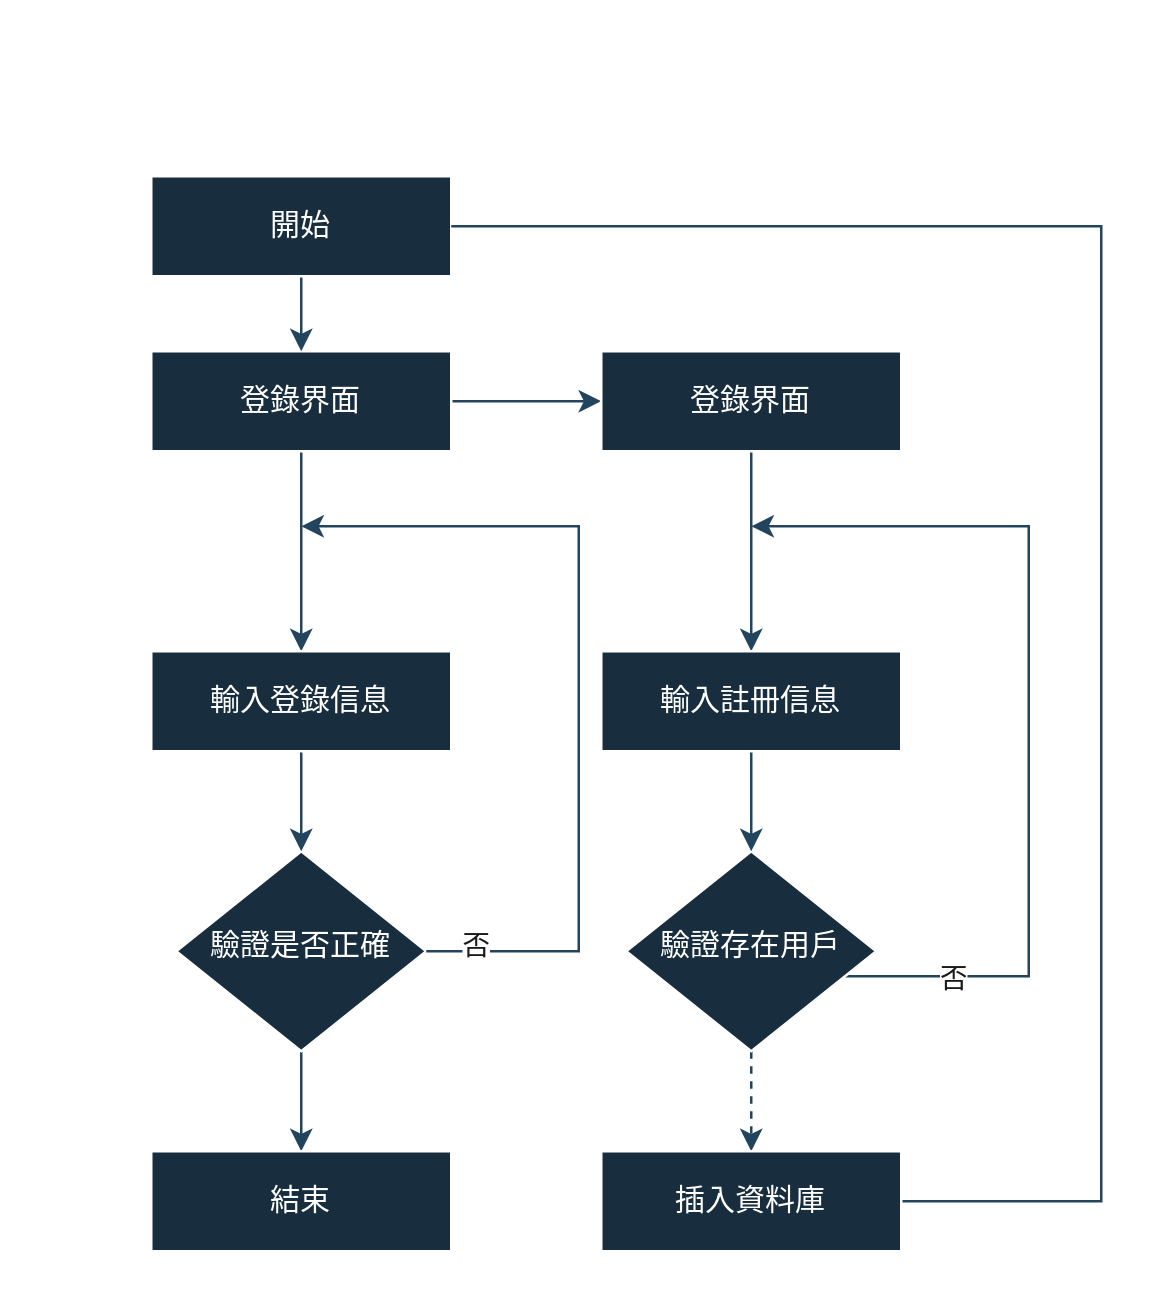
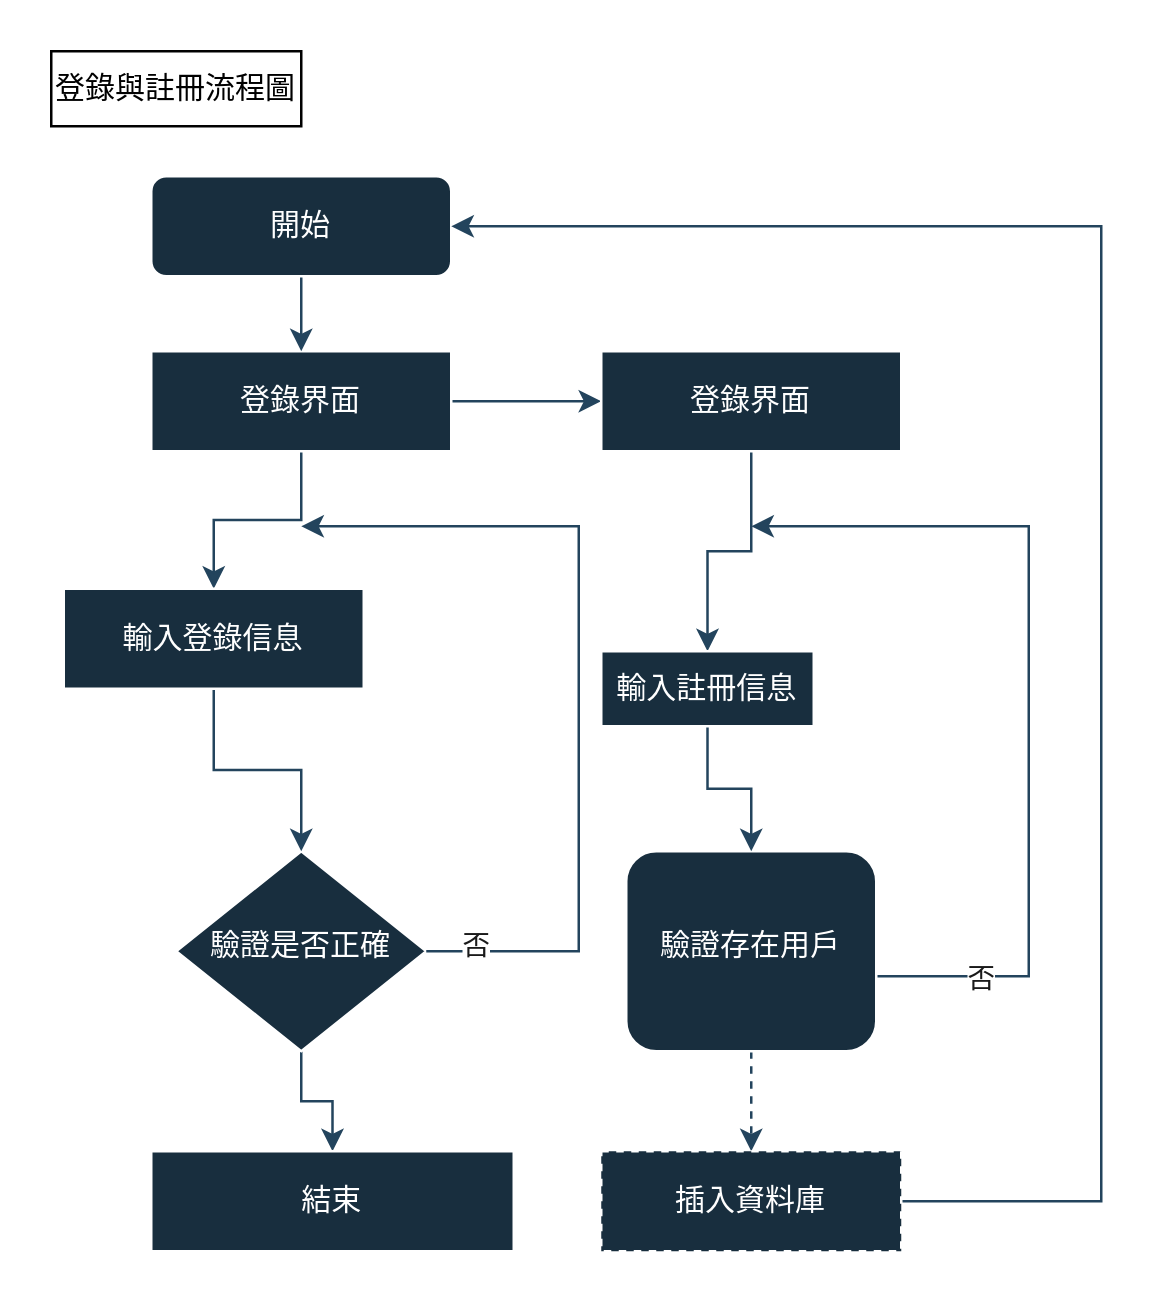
  <mxCell id="0" />
  <mxCell id="1" parent="0" />
  <mxCell id="2" value="" style="edgeStyle=orthogonalEdgeStyle;rounded=0;orthogonalLoop=1;jettySize=auto;html=1;labelBackgroundColor=none;strokeColor=#23445D;fontColor=default;" parent="1" source="4" target="11" edge="1"><mxGeometry relative="1" as="geometry" /></mxCell>
  <mxCell id="3" value="" style="edgeStyle=orthogonalEdgeStyle;rounded=0;orthogonalLoop=1;jettySize=auto;html=1;labelBackgroundColor=none;strokeColor=#23445D;fontColor=default;" parent="1" source="4" target="14" edge="1"><mxGeometry relative="1" as="geometry" /></mxCell>
  <mxCell id="4" value="登錄界面" style="rounded=0;whiteSpace=wrap;html=1;fontSize=12;glass=0;strokeWidth=1;shadow=0;labelBackgroundColor=none;fillColor=#182E3E;strokeColor=#FFFFFF;fontColor=#FFFFFF;" parent="1" vertex="1"><mxGeometry x="60" y="140" width="120" height="40" as="geometry" /></mxCell>
  <mxCell id="5" value="" style="edgeStyle=orthogonalEdgeStyle;rounded=0;orthogonalLoop=1;jettySize=auto;html=1;labelBackgroundColor=none;strokeColor=#23445D;fontColor=default;" parent="1" source="6" target="12" edge="1"><mxGeometry relative="1" as="geometry" /></mxCell>
  <mxCell id="6" value="驗證是否正確" style="rhombus;whiteSpace=wrap;html=1;shadow=0;fontFamily=Helvetica;fontSize=12;align=center;strokeWidth=1;spacing=6;spacingTop=-4;labelBackgroundColor=none;fillColor=#182E3E;strokeColor=#FFFFFF;fontColor=#FFFFFF;rounded=0;" parent="1" vertex="1"><mxGeometry x="70" y="340" width="100" height="80" as="geometry" /></mxCell>
+ <mxCell id="7" value="登錄與註冊流程圖" style="text;html=1;align=center;verticalAlign=middle;whiteSpace=wrap;rounded=0;labelBackgroundColor=none;fillColor=none;strokeColor=default;" parent="1" vertex="1"><mxGeometry x="20" y="20" width="100" height="30" as="geometry" /></mxCell>
  <mxCell id="8" value="" style="edgeStyle=orthogonalEdgeStyle;rounded=0;orthogonalLoop=1;jettySize=auto;html=1;labelBackgroundColor=none;strokeColor=#23445D;fontColor=default;" parent="1" source="9" target="4" edge="1"><mxGeometry relative="1" as="geometry" /></mxCell>
- <mxCell id="9" value="開始" style="rounded=0;whiteSpace=wrap;html=1;fontSize=12;glass=0;strokeWidth=1;shadow=0;labelBackgroundColor=none;fillColor=#182E3E;strokeColor=#FFFFFF;fontColor=#FFFFFF;" parent="1" vertex="1"><mxGeometry x="60" y="70" width="120" height="40" as="geometry" /></mxCell>
+ <mxCell id="9" value="開始" style="whiteSpace=wrap;html=1;fontSize=12;glass=0;strokeWidth=1;shadow=0;labelBackgroundColor=none;fillColor=#182E3E;strokeColor=#FFFFFF;fontColor=#FFFFFF;rounded=1;" parent="1" vertex="1"><mxGeometry x="60" y="70" width="120" height="40" as="geometry" /></mxCell>
  <mxCell id="10" value="" style="edgeStyle=orthogonalEdgeStyle;rounded=0;orthogonalLoop=1;jettySize=auto;html=1;labelBackgroundColor=none;strokeColor=#23445D;fontColor=default;" parent="1" source="11" target="6" edge="1"><mxGeometry relative="1" as="geometry" /></mxCell>
- <mxCell id="11" value="輸入登錄信息" style="rounded=0;whiteSpace=wrap;html=1;fontSize=12;glass=0;strokeWidth=1;shadow=0;labelBackgroundColor=none;fillColor=#182E3E;strokeColor=#FFFFFF;fontColor=#FFFFFF;" parent="1" vertex="1"><mxGeometry x="60" y="260" width="120" height="40" as="geometry" /></mxCell>
- <mxCell id="12" value="結束" style="rounded=0;whiteSpace=wrap;html=1;fontSize=12;glass=0;strokeWidth=1;shadow=0;labelBackgroundColor=none;fillColor=#182E3E;strokeColor=#FFFFFF;fontColor=#FFFFFF;" parent="1" vertex="1"><mxGeometry x="60" y="460" width="120" height="40" as="geometry" /></mxCell>
+ <mxCell id="11" value="輸入登錄信息" style="rounded=0;whiteSpace=wrap;html=1;fontSize=12;glass=0;strokeWidth=1;shadow=0;labelBackgroundColor=none;fillColor=#182E3E;strokeColor=#FFFFFF;fontColor=#FFFFFF;" parent="1" vertex="1"><mxGeometry x="25" y="235" width="120" height="40" as="geometry" /></mxCell>
+ <mxCell id="12" value="結束" style="rounded=0;whiteSpace=wrap;html=1;fontSize=12;glass=0;strokeWidth=1;shadow=0;labelBackgroundColor=none;fillColor=#182E3E;strokeColor=#FFFFFF;fontColor=#FFFFFF;" parent="1" vertex="1"><mxGeometry x="60" y="460" width="145" height="40" as="geometry" /></mxCell>
  <mxCell id="13" value="" style="edgeStyle=orthogonalEdgeStyle;rounded=0;orthogonalLoop=1;jettySize=auto;html=1;labelBackgroundColor=none;strokeColor=#23445D;fontColor=default;" parent="1" source="14" target="20" edge="1"><mxGeometry relative="1" as="geometry" /></mxCell>
  <mxCell id="14" value="登錄界面" style="rounded=0;whiteSpace=wrap;html=1;fontSize=12;glass=0;strokeWidth=1;shadow=0;labelBackgroundColor=none;fillColor=#182E3E;strokeColor=#FFFFFF;fontColor=#FFFFFF;" parent="1" vertex="1"><mxGeometry x="240" y="140" width="120" height="40" as="geometry" /></mxCell>
  <mxCell id="15" value="" style="edgeStyle=orthogonalEdgeStyle;rounded=0;orthogonalLoop=1;jettySize=auto;html=1;labelBackgroundColor=none;strokeColor=#23445D;fontColor=default;dashed=1;" parent="1" source="18" target="22" edge="1"><mxGeometry relative="1" as="geometry" /></mxCell>
  <mxCell id="16" style="edgeStyle=orthogonalEdgeStyle;rounded=0;orthogonalLoop=1;jettySize=auto;html=1;labelBackgroundColor=none;strokeColor=#23445D;fontColor=default;" parent="1" source="18" edge="1"><mxGeometry relative="1" as="geometry"><mxPoint x="300" y="210" as="targetPoint" /><Array as="points"><mxPoint x="411" y="390" /><mxPoint x="411" y="210" /></Array></mxGeometry></mxCell>
  <mxCell id="17" value="否" style="edgeLabel;html=1;align=center;verticalAlign=middle;resizable=0;points=[];strokeColor=#FFFFFF;fontColor=#1A1A1A;fillColor=#182E3E;" vertex="1" connectable="0" parent="16"><mxGeometry x="-0.766" relative="1" as="geometry"><mxPoint as="offset" /></mxGeometry></mxCell>
- <mxCell id="18" value="驗證存在用戶" style="rhombus;whiteSpace=wrap;html=1;shadow=0;fontFamily=Helvetica;fontSize=12;align=center;strokeWidth=1;spacing=6;spacingTop=-4;labelBackgroundColor=none;fillColor=#182E3E;strokeColor=#FFFFFF;fontColor=#FFFFFF;rounded=0;" parent="1" vertex="1"><mxGeometry x="250" y="340" width="100" height="80" as="geometry" /></mxCell>
+ <mxCell id="18" value="驗證存在用戶" style="whiteSpace=wrap;html=1;shadow=0;fontFamily=Helvetica;fontSize=12;align=center;strokeWidth=1;spacing=6;spacingTop=-4;labelBackgroundColor=none;fillColor=#182E3E;strokeColor=#FFFFFF;fontColor=#FFFFFF;rounded=1;" parent="1" vertex="1"><mxGeometry x="250" y="340" width="100" height="80" as="geometry" /></mxCell>
  <mxCell id="19" value="" style="edgeStyle=orthogonalEdgeStyle;rounded=0;orthogonalLoop=1;jettySize=auto;html=1;labelBackgroundColor=none;strokeColor=#23445D;fontColor=default;" parent="1" source="20" target="18" edge="1"><mxGeometry relative="1" as="geometry" /></mxCell>
- <mxCell id="20" value="輸入註冊信息" style="rounded=0;whiteSpace=wrap;html=1;fontSize=12;glass=0;strokeWidth=1;shadow=0;labelBackgroundColor=none;fillColor=#182E3E;strokeColor=#FFFFFF;fontColor=#FFFFFF;" parent="1" vertex="1"><mxGeometry x="240" y="260" width="120" height="40" as="geometry" /></mxCell>
- <mxCell id="21" style="edgeStyle=orthogonalEdgeStyle;rounded=0;orthogonalLoop=1;jettySize=auto;html=1;entryX=1;entryY=0.5;entryDx=0;entryDy=0;labelBackgroundColor=none;strokeColor=#23445D;fontColor=default;endArrow=none;" parent="1" source="22" target="9" edge="1"><mxGeometry relative="1" as="geometry"><Array as="points"><mxPoint x="440" y="480" /><mxPoint x="440" y="90" /></Array></mxGeometry></mxCell>
- <mxCell id="22" value="插入資料庫" style="rounded=0;whiteSpace=wrap;html=1;fontSize=12;glass=0;strokeWidth=1;shadow=0;labelBackgroundColor=none;fillColor=#182E3E;strokeColor=#FFFFFF;fontColor=#FFFFFF;" parent="1" vertex="1"><mxGeometry x="240" y="460" width="120" height="40" as="geometry" /></mxCell>
+ <mxCell id="20" value="輸入註冊信息" style="rounded=0;whiteSpace=wrap;html=1;fontSize=12;glass=0;strokeWidth=1;shadow=0;labelBackgroundColor=none;fillColor=#182E3E;strokeColor=#FFFFFF;fontColor=#FFFFFF;" parent="1" vertex="1"><mxGeometry x="240" y="260" width="85" height="30" as="geometry" /></mxCell>
+ <mxCell id="21" style="edgeStyle=orthogonalEdgeStyle;rounded=0;orthogonalLoop=1;jettySize=auto;html=1;entryX=1;entryY=0.5;entryDx=0;entryDy=0;labelBackgroundColor=none;strokeColor=#23445D;fontColor=default;" parent="1" source="22" target="9" edge="1"><mxGeometry relative="1" as="geometry"><Array as="points"><mxPoint x="440" y="480" /><mxPoint x="440" y="90" /></Array></mxGeometry></mxCell>
+ <mxCell id="22" value="插入資料庫" style="rounded=0;whiteSpace=wrap;html=1;fontSize=12;glass=0;strokeWidth=1;shadow=0;labelBackgroundColor=none;fillColor=#182E3E;strokeColor=#FFFFFF;fontColor=#FFFFFF;dashed=1;" parent="1" vertex="1"><mxGeometry x="240" y="460" width="120" height="40" as="geometry" /></mxCell>
  <mxCell id="23" style="edgeStyle=orthogonalEdgeStyle;rounded=0;orthogonalLoop=1;jettySize=auto;html=1;labelBackgroundColor=none;strokeColor=#23445D;fontColor=default;" parent="1" edge="1"><mxGeometry relative="1" as="geometry"><mxPoint x="120" y="210" as="targetPoint" /><mxPoint x="170" y="380" as="sourcePoint" /><Array as="points"><mxPoint x="231" y="380" /></Array></mxGeometry></mxCell>
  <mxCell id="24" value="否" style="edgeLabel;html=1;align=center;verticalAlign=middle;resizable=0;points=[];strokeColor=#FFFFFF;fontColor=#1A1A1A;fillColor=#182E3E;" vertex="1" connectable="0" parent="23"><mxGeometry x="-0.891" y="3" relative="1" as="geometry"><mxPoint as="offset" /></mxGeometry></mxCell>
